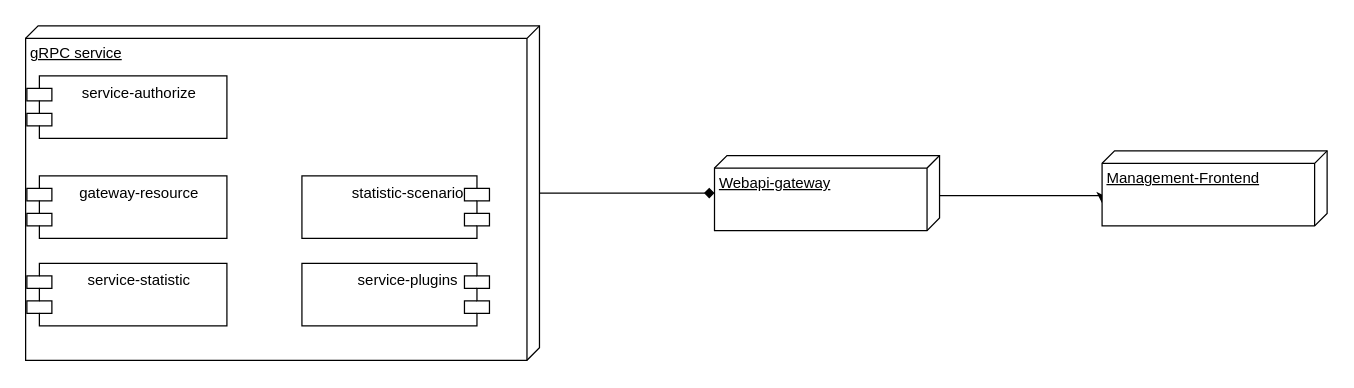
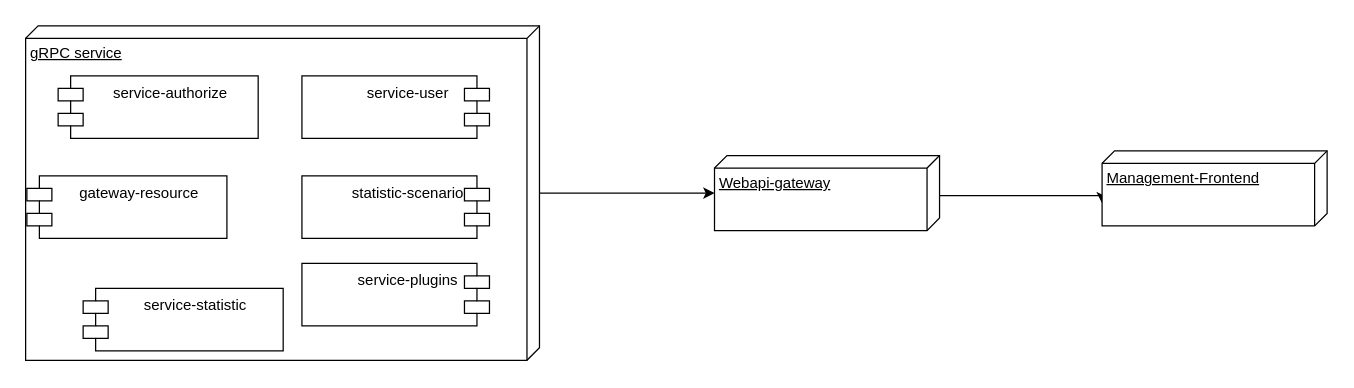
  <mxCell id="0" />
  <mxCell id="1" parent="0" />
- <mxCell id="2" style="edgeStyle=orthogonalEdgeStyle;rounded=0;orthogonalLoop=1;jettySize=auto;html=1;endArrow=diamond;" edge="1" parent="1" source="3" target="11"><mxGeometry relative="1" as="geometry" /></mxCell>
+ <mxCell id="2" style="edgeStyle=orthogonalEdgeStyle;rounded=0;orthogonalLoop=1;jettySize=auto;html=1;" edge="1" parent="1" source="3" target="11"><mxGeometry relative="1" as="geometry" /></mxCell>
  <mxCell id="3" value="gRPC service" style="verticalAlign=top;align=left;spacingTop=8;spacingLeft=2;spacingRight=12;shape=cube;size=10;direction=south;fontStyle=4;html=1;" vertex="1" parent="1"><mxGeometry x="20" y="20" width="411" height="267.5" as="geometry" /></mxCell>
- <mxCell id="4" value="service-authorize" style="shape=module;align=left;spacingLeft=20;align=center;verticalAlign=top;" vertex="1" parent="1"><mxGeometry x="21" y="60" width="160" height="50" as="geometry" /></mxCell>
+ <mxCell id="4" value="service-authorize" style="shape=module;align=left;spacingLeft=20;align=center;verticalAlign=top;" vertex="1" parent="1"><mxGeometry x="46" y="60" width="160" height="50" as="geometry" /></mxCell>
  <mxCell id="5" value="gateway-resource&#10;" style="shape=module;align=left;spacingLeft=20;align=center;verticalAlign=top;" vertex="1" parent="1"><mxGeometry x="21" y="140" width="160" height="50" as="geometry" /></mxCell>
  <mxCell id="6" value="service-plugins" style="shape=module;align=left;spacingLeft=20;align=center;verticalAlign=top;direction=west;" vertex="1" parent="1"><mxGeometry x="241" y="210" width="150" height="50" as="geometry" /></mxCell>
- <mxCell id="7" value="service-statistic" style="shape=module;align=left;spacingLeft=20;align=center;verticalAlign=top;" vertex="1" parent="1"><mxGeometry x="21" y="210" width="160" height="50" as="geometry" /></mxCell>
+ <mxCell id="7" value="service-statistic" style="shape=module;align=left;spacingLeft=20;align=center;verticalAlign=top;" vertex="1" parent="1"><mxGeometry x="66" y="230" width="160" height="50" as="geometry" /></mxCell>
  <mxCell id="8" value="statistic-scenario" style="shape=module;align=left;spacingLeft=20;align=center;verticalAlign=top;direction=west;" vertex="1" parent="1"><mxGeometry x="241" y="140" width="150" height="50" as="geometry" /></mxCell>
+ <mxCell id="9" value="service-user" style="shape=module;align=left;spacingLeft=20;align=center;verticalAlign=top;direction=west;" vertex="1" parent="1"><mxGeometry x="241" y="60" width="150" height="50" as="geometry" /></mxCell>
  <mxCell id="10" style="edgeStyle=orthogonalEdgeStyle;rounded=0;orthogonalLoop=1;jettySize=auto;html=1;entryX=0;entryY=0;entryDx=40;entryDy=180;entryPerimeter=0;" edge="1" parent="1"><mxGeometry relative="1" as="geometry"><mxPoint x="751" y="155.8" as="sourcePoint" /><mxPoint x="881" y="162" as="targetPoint" /><Array as="points"><mxPoint x="881" y="156" /></Array></mxGeometry></mxCell>
  <mxCell id="11" value="Webapi-gateway&lt;br&gt;" style="verticalAlign=top;align=left;spacingTop=8;spacingLeft=2;spacingRight=12;shape=cube;size=10;direction=south;fontStyle=4;html=1;" vertex="1" parent="1"><mxGeometry x="571" y="123.75" width="180" height="60" as="geometry" /></mxCell>
  <mxCell id="12" value="Management-Frontend&lt;br&gt;" style="verticalAlign=top;align=left;spacingTop=8;spacingLeft=2;spacingRight=12;shape=cube;size=10;direction=south;fontStyle=4;html=1;" vertex="1" parent="1"><mxGeometry x="881" y="120" width="180" height="60" as="geometry" /></mxCell>
